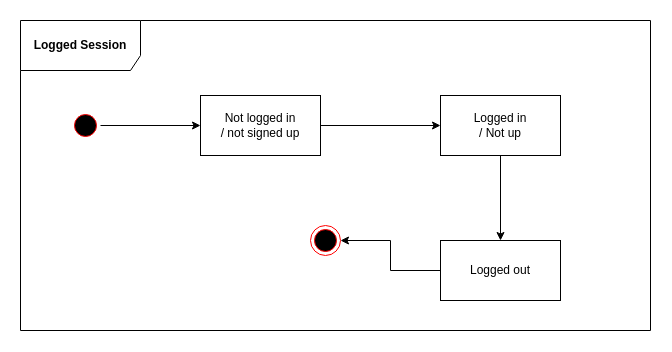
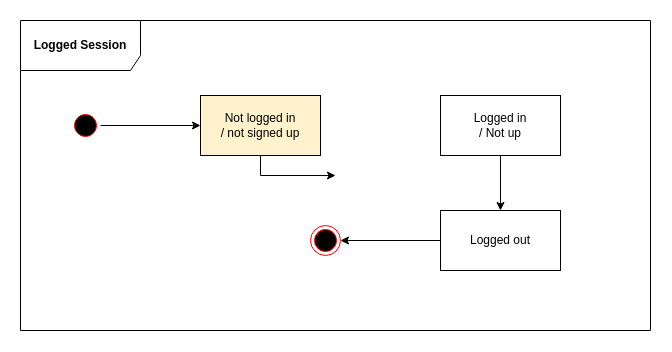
  <mxCell id="0" />
  <mxCell id="1" parent="0" />
  <mxCell id="2" value="&lt;b&gt;Logged Session&lt;/b&gt;" style="shape=umlFrame;whiteSpace=wrap;html=1;pointerEvents=0;width=120;height=50;" vertex="1" parent="1"><mxGeometry x="20" y="20" width="630" height="310" as="geometry" /></mxCell>
  <mxCell id="3" style="edgeStyle=orthogonalEdgeStyle;rounded=0;orthogonalLoop=1;jettySize=auto;html=1;entryX=0;entryY=0.5;entryDx=0;entryDy=0;" edge="1" parent="1" source="4" target="6"><mxGeometry relative="1" as="geometry" /></mxCell>
  <mxCell id="4" value="" style="ellipse;html=1;shape=startState;fillColor=#000000;strokeColor=#ff0000;" vertex="1" parent="1"><mxGeometry x="70" y="110" width="30" height="30" as="geometry" /></mxCell>
- <mxCell id="5" style="edgeStyle=orthogonalEdgeStyle;rounded=0;orthogonalLoop=1;jettySize=auto;html=1;entryX=0;entryY=0.5;entryDx=0;entryDy=0;" edge="1" parent="1" source="6" target="8"><mxGeometry relative="1" as="geometry" /></mxCell>
- <mxCell id="6" value="Not logged in&lt;br&gt;/ not signed up" style="rounded=0;whiteSpace=wrap;html=1;" vertex="1" parent="1"><mxGeometry x="200" y="95" width="120" height="60" as="geometry" /></mxCell>
+ <mxCell id="5" style="edgeStyle=orthogonalEdgeStyle;rounded=0;orthogonalLoop=1;jettySize=auto;html=1;" edge="1" parent="1" source="6" target="2"><mxGeometry relative="1" as="geometry" /></mxCell>
+ <mxCell id="6" value="Not logged in&lt;br&gt;/ not signed up" style="rounded=0;whiteSpace=wrap;html=1;fillColor=#fff2cc;" vertex="1" parent="1"><mxGeometry x="200" y="95" width="120" height="60" as="geometry" /></mxCell>
  <mxCell id="7" style="edgeStyle=orthogonalEdgeStyle;rounded=0;orthogonalLoop=1;jettySize=auto;html=1;entryX=0.5;entryY=0;entryDx=0;entryDy=0;" edge="1" parent="1" source="8" target="10"><mxGeometry relative="1" as="geometry" /></mxCell>
  <mxCell id="8" value="Logged in&lt;br&gt;/ Not up" style="rounded=0;whiteSpace=wrap;html=1;" vertex="1" parent="1"><mxGeometry x="440" y="95" width="120" height="60" as="geometry" /></mxCell>
  <mxCell id="9" style="edgeStyle=orthogonalEdgeStyle;rounded=0;orthogonalLoop=1;jettySize=auto;html=1;entryX=1;entryY=0.5;entryDx=0;entryDy=0;" edge="1" parent="1" source="10" target="11"><mxGeometry relative="1" as="geometry" /></mxCell>
- <mxCell id="10" value="Logged out" style="rounded=0;whiteSpace=wrap;html=1;" vertex="1" parent="1"><mxGeometry x="440" y="240" width="120" height="60" as="geometry" /></mxCell>
+ <mxCell id="10" value="Logged out" style="rounded=0;whiteSpace=wrap;html=1;" vertex="1" parent="1"><mxGeometry x="440" y="210" width="120" height="60" as="geometry" /></mxCell>
  <mxCell id="11" value="" style="ellipse;html=1;shape=endState;fillColor=#000000;strokeColor=#ff0000;" vertex="1" parent="1"><mxGeometry x="310" y="225" width="30" height="30" as="geometry" /></mxCell>
